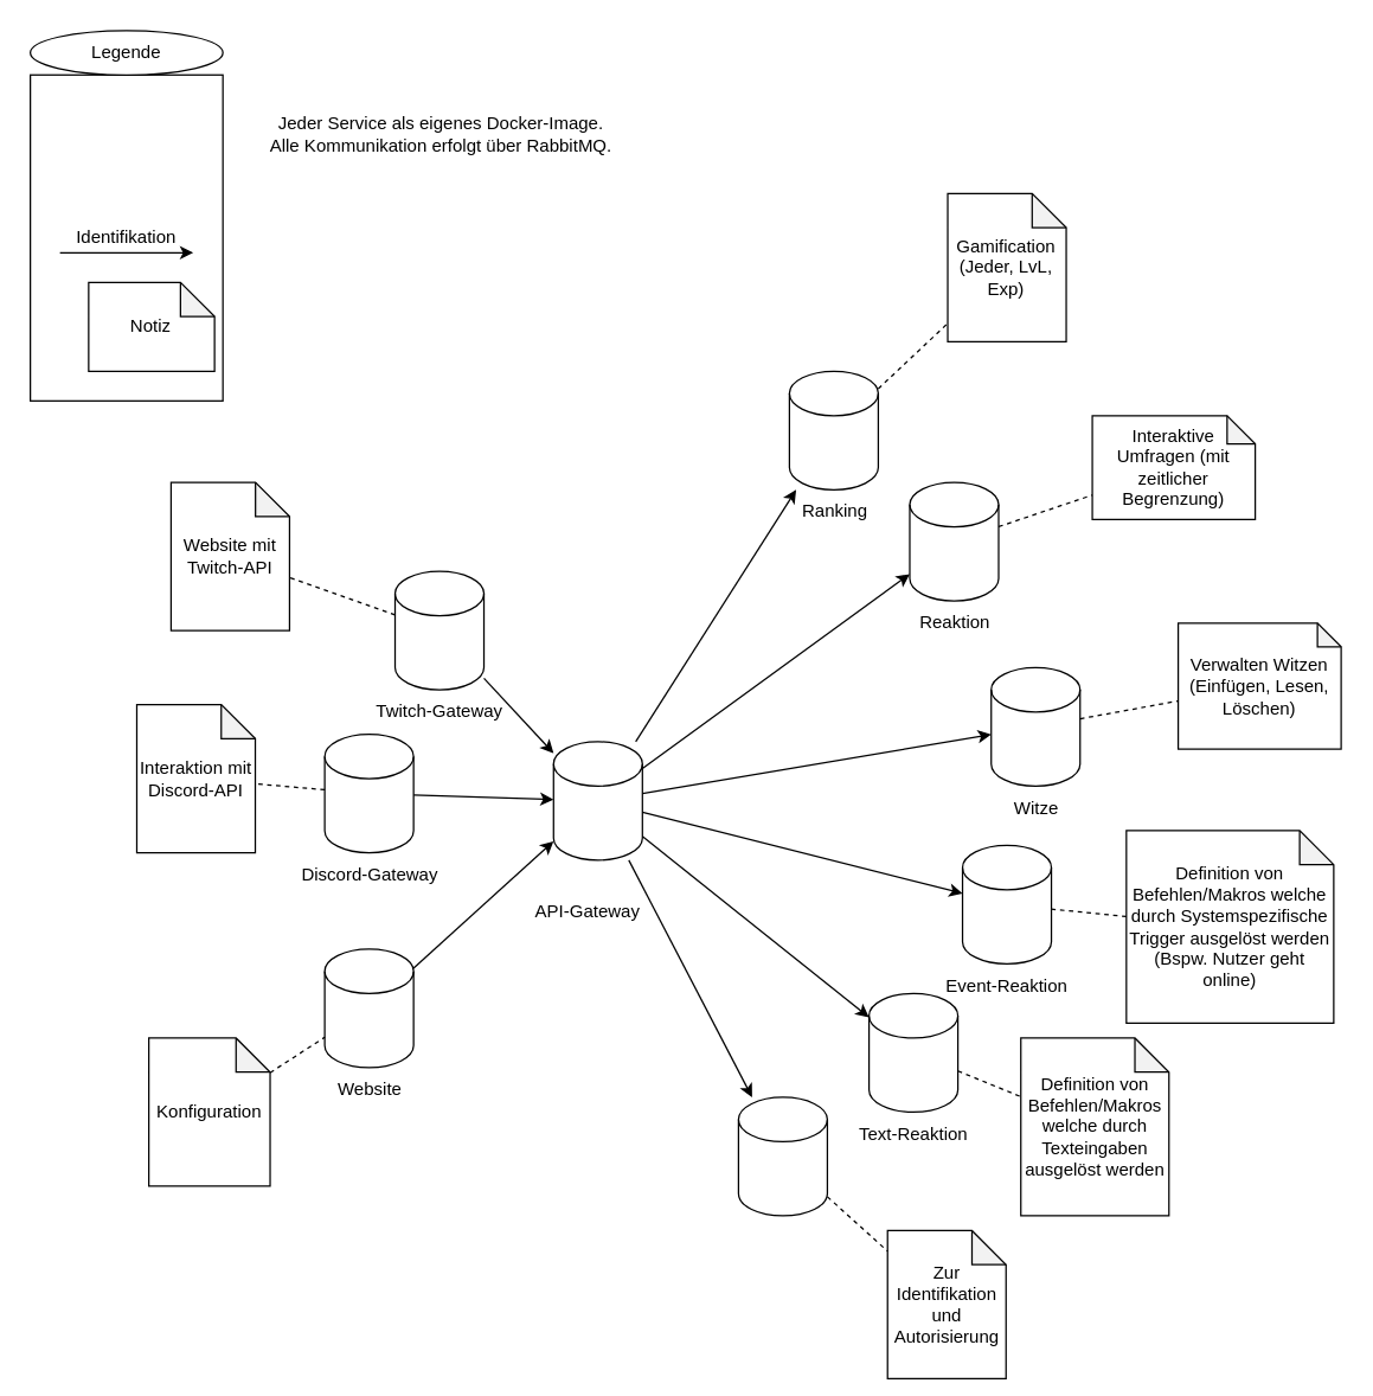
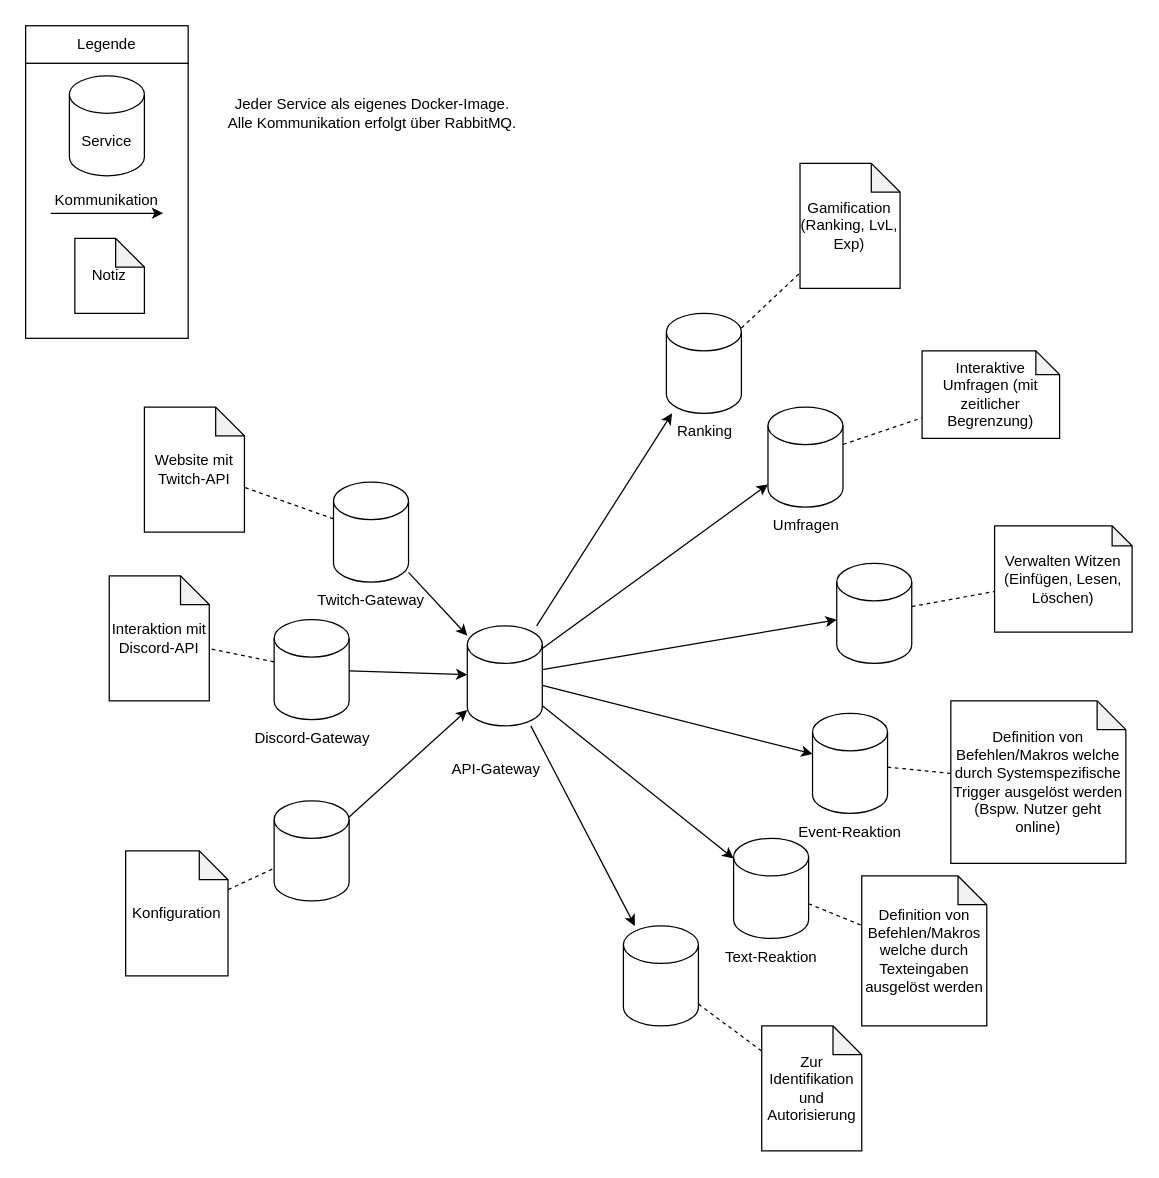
  <mxCell id="0" />
  <mxCell id="1" parent="0" />
- <mxCell id="2" value="Identifikation" style="rounded=0;whiteSpace=wrap;html=1;" parent="1" vertex="1"><mxGeometry x="20" y="50" width="130" height="220" as="geometry" /></mxCell>
+ <mxCell id="2" value="Kommunikation" style="rounded=0;whiteSpace=wrap;html=1;" parent="1" vertex="1"><mxGeometry x="20" y="50" width="130" height="220" as="geometry" /></mxCell>
  <mxCell id="3" value="Jeder Service als eigenes Docker-Image.&lt;br&gt;Alle Kommunikation erfolgt über RabbitMQ." style="text;html=1;align=center;verticalAlign=middle;resizable=0;points=[];autosize=1;strokeColor=none;fillColor=none;" parent="1" vertex="1"><mxGeometry x="171.88" y="70" width="250" height="40" as="geometry" /></mxCell>
  <mxCell id="4" value="" style="group" parent="1" vertex="1" connectable="0"><mxGeometry x="498.12" y="740" width="60" height="110" as="geometry" /></mxCell>
  <mxCell id="5" value="" style="shape=cylinder3;whiteSpace=wrap;html=1;boundedLbl=1;backgroundOutline=1;size=15;" parent="4" vertex="1"><mxGeometry width="60" height="80" as="geometry" /></mxCell>
  <mxCell id="6" value="" style="group;movable=1;resizable=1;rotatable=1;deletable=1;editable=1;locked=0;connectable=1;" parent="1" vertex="1" connectable="0"><mxGeometry x="213.75" y="640" width="70" height="110" as="geometry" /></mxCell>
  <mxCell id="7" value="" style="shape=cylinder3;whiteSpace=wrap;html=1;boundedLbl=1;backgroundOutline=1;size=15;" parent="6" vertex="1"><mxGeometry x="5" width="60" height="80" as="geometry" /></mxCell>
- <mxCell id="8" value="Website&lt;br&gt;" style="text;html=1;align=center;verticalAlign=middle;resizable=0;points=[];autosize=1;strokeColor=none;fillColor=none;" parent="6" vertex="1"><mxGeometry y="80" width="70" height="30" as="geometry" /></mxCell>
  <mxCell id="9" value="" style="group" parent="1" vertex="1" connectable="0"><mxGeometry x="668.75" y="450" width="60" height="110" as="geometry" /></mxCell>
  <mxCell id="10" value="" style="shape=cylinder3;whiteSpace=wrap;html=1;boundedLbl=1;backgroundOutline=1;size=15;" parent="9" vertex="1"><mxGeometry width="60" height="80" as="geometry" /></mxCell>
- <mxCell id="11" value="Witze" style="text;html=1;align=center;verticalAlign=middle;resizable=0;points=[];autosize=1;strokeColor=none;fillColor=none;" parent="9" vertex="1"><mxGeometry x="5" y="80" width="50" height="30" as="geometry" /></mxCell>
  <mxCell id="12" value="" style="group" parent="1" vertex="1" connectable="0"><mxGeometry x="608.75" y="325" width="70" height="110" as="geometry" /></mxCell>
  <mxCell id="13" value="" style="shape=cylinder3;whiteSpace=wrap;html=1;boundedLbl=1;backgroundOutline=1;size=15;" parent="12" vertex="1"><mxGeometry x="5" width="60" height="80" as="geometry" /></mxCell>
- <mxCell id="14" value="Reaktion" style="text;html=1;align=center;verticalAlign=middle;resizable=0;points=[];autosize=1;strokeColor=none;fillColor=none;" parent="12" vertex="1"><mxGeometry x="-5" y="80" width="80" height="30" as="geometry" /></mxCell>
+ <mxCell id="14" value="Umfragen" style="text;html=1;align=center;verticalAlign=middle;resizable=0;points=[];autosize=1;strokeColor=none;fillColor=none;" parent="12" vertex="1"><mxGeometry x="-5" y="80" width="80" height="30" as="geometry" /></mxCell>
  <mxCell id="15" value="" style="group" parent="1" vertex="1" connectable="0"><mxGeometry x="347" y="500" width="112.5" height="110" as="geometry" /></mxCell>
  <mxCell id="16" value="" style="shape=cylinder3;whiteSpace=wrap;html=1;boundedLbl=1;backgroundOutline=1;size=15;" parent="15" vertex="1"><mxGeometry x="26.25" width="60" height="80" as="geometry" /></mxCell>
  <mxCell id="17" value="" style="endArrow=classic;html=1;rounded=0;" parent="1" source="7" target="16" edge="1"><mxGeometry width="50" height="50" relative="1" as="geometry"><mxPoint x="271" y="790" as="sourcePoint" /><mxPoint x="381" y="635" as="targetPoint" /></mxGeometry></mxCell>
  <mxCell id="18" value="" style="group" parent="1" vertex="1" connectable="0"><mxGeometry x="572.5" y="670" width="87.5" height="110" as="geometry" /></mxCell>
  <mxCell id="19" value="" style="shape=cylinder3;whiteSpace=wrap;html=1;boundedLbl=1;backgroundOutline=1;size=15;" parent="18" vertex="1"><mxGeometry x="13.75" width="60" height="80" as="geometry" /></mxCell>
  <mxCell id="20" value="Text-Reaktion" style="text;html=1;align=center;verticalAlign=middle;resizable=0;points=[];autosize=1;strokeColor=none;fillColor=none;" parent="18" vertex="1"><mxGeometry x="-6.25" y="80" width="100" height="30" as="geometry" /></mxCell>
- <mxCell id="21" value="Zur Identifikation und Autorisierung" style="shape=note;whiteSpace=wrap;html=1;backgroundOutline=1;darkOpacity=0.05;size=23;" parent="1" vertex="1"><mxGeometry x="598.75" y="830" width="80" height="100" as="geometry" /></mxCell>
+ <mxCell id="21" value="Zur Identifikation und Autorisierung" style="shape=note;whiteSpace=wrap;html=1;backgroundOutline=1;darkOpacity=0.05;size=23;" parent="1" vertex="1"><mxGeometry x="608.75" y="820" width="80" height="100" as="geometry" /></mxCell>
  <mxCell id="22" value="" style="endArrow=none;dashed=1;html=1;rounded=0;" parent="1" source="5" target="21" edge="1"><mxGeometry width="50" height="50" relative="1" as="geometry"><mxPoint x="1040.63" y="910" as="sourcePoint" /><mxPoint x="1090.63" y="860" as="targetPoint" /></mxGeometry></mxCell>
  <mxCell id="23" value="Verwalten Witzen (Einfügen, Lesen, Löschen)" style="shape=note;whiteSpace=wrap;html=1;backgroundOutline=1;darkOpacity=0.05;size=16;" parent="1" vertex="1"><mxGeometry x="795" y="420" width="110" height="85" as="geometry" /></mxCell>
  <mxCell id="24" value="Interaktive Umfragen (mit zeitlicher Begrenzung)" style="shape=note;whiteSpace=wrap;html=1;backgroundOutline=1;darkOpacity=0.05;size=19;" parent="1" vertex="1"><mxGeometry x="737" y="280" width="110" height="70" as="geometry" /></mxCell>
  <mxCell id="25" value="Definition von Befehlen/Makros welche durch Texteingaben ausgelöst werden" style="shape=note;whiteSpace=wrap;html=1;backgroundOutline=1;darkOpacity=0.05;size=23;" parent="1" vertex="1"><mxGeometry x="688.75" y="700" width="100" height="120" as="geometry" /></mxCell>
  <mxCell id="26" value="" style="group" parent="1" vertex="1" connectable="0"><mxGeometry x="630" y="570" width="98.75" height="110" as="geometry" /></mxCell>
  <mxCell id="27" value="" style="shape=cylinder3;whiteSpace=wrap;html=1;boundedLbl=1;backgroundOutline=1;size=15;" parent="26" vertex="1"><mxGeometry x="19.38" width="60" height="80" as="geometry" /></mxCell>
  <mxCell id="28" value="Event-Reaktion" style="text;html=1;align=center;verticalAlign=middle;resizable=0;points=[];autosize=1;strokeColor=none;fillColor=none;" parent="26" vertex="1"><mxGeometry x="-5.62" y="80" width="110" height="30" as="geometry" /></mxCell>
  <mxCell id="29" value="Definition von Befehlen/Makros welche durch Systemspezifische Trigger ausgelöst werden (Bspw. Nutzer geht online)" style="shape=note;whiteSpace=wrap;html=1;backgroundOutline=1;darkOpacity=0.05;size=23;" parent="1" vertex="1"><mxGeometry x="760" y="560" width="140" height="130" as="geometry" /></mxCell>
  <mxCell id="30" value="" style="endArrow=none;dashed=1;html=1;rounded=0;" parent="1" source="10" target="23" edge="1"><mxGeometry width="50" height="50" relative="1" as="geometry"><mxPoint x="474" y="341" as="sourcePoint" /><mxPoint x="490" y="320" as="targetPoint" /></mxGeometry></mxCell>
  <mxCell id="31" value="" style="group" parent="1" vertex="1" connectable="0"><mxGeometry x="200" y="495" width="97.5" height="110" as="geometry" /></mxCell>
  <mxCell id="32" value="" style="shape=cylinder3;whiteSpace=wrap;html=1;boundedLbl=1;backgroundOutline=1;size=15;" parent="31" vertex="1"><mxGeometry x="18.75" width="60" height="80" as="geometry" /></mxCell>
  <mxCell id="33" value="Discord-Gateway" style="text;html=1;align=center;verticalAlign=middle;resizable=0;points=[];autosize=1;strokeColor=none;fillColor=none;" parent="31" vertex="1"><mxGeometry x="-11.25" y="80" width="120" height="30" as="geometry" /></mxCell>
  <mxCell id="34" value="" style="group" parent="1" vertex="1" connectable="0"><mxGeometry x="250" y="385" width="92.5" height="110" as="geometry" /></mxCell>
  <mxCell id="35" value="" style="shape=cylinder3;whiteSpace=wrap;html=1;boundedLbl=1;backgroundOutline=1;size=15;" parent="34" vertex="1"><mxGeometry x="16.25" width="60" height="80" as="geometry" /></mxCell>
  <mxCell id="36" value="Twitch-Gateway" style="text;html=1;align=center;verticalAlign=middle;resizable=0;points=[];autosize=1;strokeColor=none;fillColor=none;" parent="34" vertex="1"><mxGeometry x="-8.75" y="80" width="110" height="30" as="geometry" /></mxCell>
  <mxCell id="37" value="Website mit Twitch-API" style="shape=note;whiteSpace=wrap;html=1;backgroundOutline=1;darkOpacity=0.05;size=23;" parent="1" vertex="1"><mxGeometry x="115" y="325" width="80" height="100" as="geometry" /></mxCell>
  <mxCell id="38" value="" style="endArrow=none;dashed=1;html=1;rounded=0;" parent="1" source="35" target="37" edge="1"><mxGeometry width="50" height="50" relative="1" as="geometry"><mxPoint x="480" y="431" as="sourcePoint" /><mxPoint x="496" y="410" as="targetPoint" /></mxGeometry></mxCell>
- <mxCell id="39" value="Interaktion mit Discord-API" style="shape=note;whiteSpace=wrap;html=1;backgroundOutline=1;darkOpacity=0.05;size=23;" parent="1" vertex="1"><mxGeometry x="91.88" y="475" width="80" height="100" as="geometry" /></mxCell>
+ <mxCell id="39" value="Interaktion mit Discord-API" style="shape=note;whiteSpace=wrap;html=1;backgroundOutline=1;darkOpacity=0.05;size=23;" parent="1" vertex="1"><mxGeometry x="86.88" y="460" width="80" height="100" as="geometry" /></mxCell>
  <mxCell id="40" value="" style="endArrow=none;dashed=1;html=1;rounded=0;" parent="1" source="32" target="39" edge="1"><mxGeometry width="50" height="50" relative="1" as="geometry"><mxPoint x="397.88" y="460" as="sourcePoint" /><mxPoint x="397.88" y="410" as="targetPoint" /></mxGeometry></mxCell>
  <mxCell id="41" value="" style="group" parent="1" vertex="1" connectable="0"><mxGeometry x="530" y="250" width="65" height="110" as="geometry" /></mxCell>
  <mxCell id="42" value="" style="shape=cylinder3;whiteSpace=wrap;html=1;boundedLbl=1;backgroundOutline=1;size=15;" parent="41" vertex="1"><mxGeometry x="2.5" width="60" height="80" as="geometry" /></mxCell>
  <mxCell id="43" value="Ranking" style="text;html=1;align=center;verticalAlign=middle;resizable=0;points=[];autosize=1;strokeColor=none;fillColor=none;" parent="41" vertex="1"><mxGeometry x="-2.5" y="80" width="70" height="30" as="geometry" /></mxCell>
- <mxCell id="44" value="Gamification (Jeder, LvL, Exp)" style="shape=note;whiteSpace=wrap;html=1;backgroundOutline=1;darkOpacity=0.05;size=23;" parent="1" vertex="1"><mxGeometry x="639.38" y="130" width="80" height="100" as="geometry" /></mxCell>
+ <mxCell id="44" value="Gamification (Ranking, LvL, Exp)" style="shape=note;whiteSpace=wrap;html=1;backgroundOutline=1;darkOpacity=0.05;size=23;" parent="1" vertex="1"><mxGeometry x="639.38" y="130" width="80" height="100" as="geometry" /></mxCell>
  <mxCell id="45" value="" style="endArrow=none;dashed=1;html=1;rounded=0;" parent="1" source="42" target="44" edge="1"><mxGeometry width="50" height="50" relative="1" as="geometry"><mxPoint x="549" y="31" as="sourcePoint" /><mxPoint x="565" y="10" as="targetPoint" /></mxGeometry></mxCell>
  <mxCell id="46" value="" style="endArrow=none;dashed=1;html=1;rounded=0;" parent="1" source="13" target="24" edge="1"><mxGeometry width="50" height="50" relative="1" as="geometry"><mxPoint x="768" y="98" as="sourcePoint" /><mxPoint x="845" y="93" as="targetPoint" /></mxGeometry></mxCell>
  <mxCell id="47" style="rounded=0;orthogonalLoop=1;jettySize=auto;html=1;" parent="1" source="16" target="19" edge="1"><mxGeometry relative="1" as="geometry" /></mxCell>
  <mxCell id="48" style="rounded=0;orthogonalLoop=1;jettySize=auto;html=1;" parent="1" source="16" target="27" edge="1"><mxGeometry relative="1" as="geometry" /></mxCell>
  <mxCell id="49" value="" style="endArrow=none;dashed=1;html=1;rounded=0;" parent="1" source="19" target="25" edge="1"><mxGeometry width="50" height="50" relative="1" as="geometry"><mxPoint x="638" y="494" as="sourcePoint" /><mxPoint x="598" y="480" as="targetPoint" /></mxGeometry></mxCell>
  <mxCell id="50" value="" style="endArrow=none;dashed=1;html=1;rounded=0;" parent="1" source="29" target="27" edge="1"><mxGeometry width="50" height="50" relative="1" as="geometry"><mxPoint x="293" y="498" as="sourcePoint" /><mxPoint x="220" y="493" as="targetPoint" /></mxGeometry></mxCell>
- <mxCell id="51" value="Konfiguration" style="shape=note;whiteSpace=wrap;html=1;backgroundOutline=1;darkOpacity=0.05;size=23;" parent="1" vertex="1"><mxGeometry x="100" y="700" width="81.88" height="100" as="geometry" /></mxCell>
+ <mxCell id="51" value="Konfiguration" style="shape=note;whiteSpace=wrap;html=1;backgroundOutline=1;darkOpacity=0.05;size=23;" parent="1" vertex="1"><mxGeometry x="100" y="680" width="81.88" height="100" as="geometry" /></mxCell>
  <mxCell id="52" value="" style="endArrow=none;dashed=1;html=1;rounded=0;" parent="1" source="51" target="7" edge="1"><mxGeometry width="50" height="50" relative="1" as="geometry"><mxPoint x="344.88" y="432" as="sourcePoint" /><mxPoint x="271.88" y="437" as="targetPoint" /></mxGeometry></mxCell>
  <mxCell id="53" value="" style="endArrow=classic;html=1;rounded=0;" parent="1" source="32" target="16" edge="1"><mxGeometry width="50" height="50" relative="1" as="geometry"><mxPoint x="294" y="688" as="sourcePoint" /><mxPoint x="422" y="592" as="targetPoint" /></mxGeometry></mxCell>
  <mxCell id="54" value="" style="endArrow=classic;html=1;rounded=0;" parent="1" source="35" target="16" edge="1"><mxGeometry width="50" height="50" relative="1" as="geometry"><mxPoint x="270" y="544" as="sourcePoint" /><mxPoint x="422" y="566" as="targetPoint" /></mxGeometry></mxCell>
  <mxCell id="55" value="" style="endArrow=classic;html=1;rounded=0;" parent="1" source="16" target="42" edge="1"><mxGeometry width="50" height="50" relative="1" as="geometry"><mxPoint x="470" y="440" as="sourcePoint" /><mxPoint x="422" y="542" as="targetPoint" /></mxGeometry></mxCell>
  <mxCell id="56" value="" style="endArrow=classic;html=1;rounded=0;" parent="1" source="16" target="13" edge="1"><mxGeometry width="50" height="50" relative="1" as="geometry"><mxPoint x="470" y="530" as="sourcePoint" /><mxPoint x="555" y="340" as="targetPoint" /></mxGeometry></mxCell>
  <mxCell id="57" value="" style="endArrow=classic;html=1;rounded=0;" parent="1" source="16" target="10" edge="1"><mxGeometry width="50" height="50" relative="1" as="geometry"><mxPoint x="482" y="541" as="sourcePoint" /><mxPoint x="624" y="404" as="targetPoint" /></mxGeometry></mxCell>
  <mxCell id="58" style="rounded=0;orthogonalLoop=1;jettySize=auto;html=1;" parent="1" source="16" target="5" edge="1"><mxGeometry relative="1" as="geometry"><mxPoint x="482" y="596" as="sourcePoint" /><mxPoint x="596" y="694" as="targetPoint" /></mxGeometry></mxCell>
  <mxCell id="59" value="API-Gateway" style="text;html=1;align=center;verticalAlign=middle;resizable=0;points=[];autosize=1;strokeColor=none;fillColor=none;" parent="1" vertex="1"><mxGeometry x="351.25" y="600" width="90" height="30" as="geometry" /></mxCell>
- <mxCell id="61" value="Legende" style="ellipse;whiteSpace=wrap;html=1;" parent="1" vertex="1"><mxGeometry x="20" y="20" width="130" height="30" as="geometry" /></mxCell>
+ <mxCell id="60" value="Service" style="shape=cylinder3;whiteSpace=wrap;html=1;boundedLbl=1;backgroundOutline=1;size=15;" parent="1" vertex="1"><mxGeometry x="55" y="60" width="60" height="80" as="geometry" /></mxCell>
+ <mxCell id="61" value="Legende" style="rounded=0;whiteSpace=wrap;html=1;" parent="1" vertex="1"><mxGeometry x="20" y="20" width="130" height="30" as="geometry" /></mxCell>
  <mxCell id="62" value="" style="endArrow=classic;html=1;rounded=0;" parent="1" edge="1"><mxGeometry width="50" height="50" relative="1" as="geometry"><mxPoint x="40" y="170" as="sourcePoint" /><mxPoint x="130" y="170" as="targetPoint" /><Array as="points"><mxPoint x="90" y="170" /></Array></mxGeometry></mxCell>
- <mxCell id="63" value="Notiz" style="shape=note;whiteSpace=wrap;html=1;backgroundOutline=1;darkOpacity=0.05;size=23;" parent="1" vertex="1"><mxGeometry x="59.37" y="190" width="85" height="60" as="geometry" /></mxCell>
+ <mxCell id="63" value="Notiz" style="shape=note;whiteSpace=wrap;html=1;backgroundOutline=1;darkOpacity=0.05;size=23;" parent="1" vertex="1"><mxGeometry x="59.37" y="190" width="55.63" height="60" as="geometry" /></mxCell>
